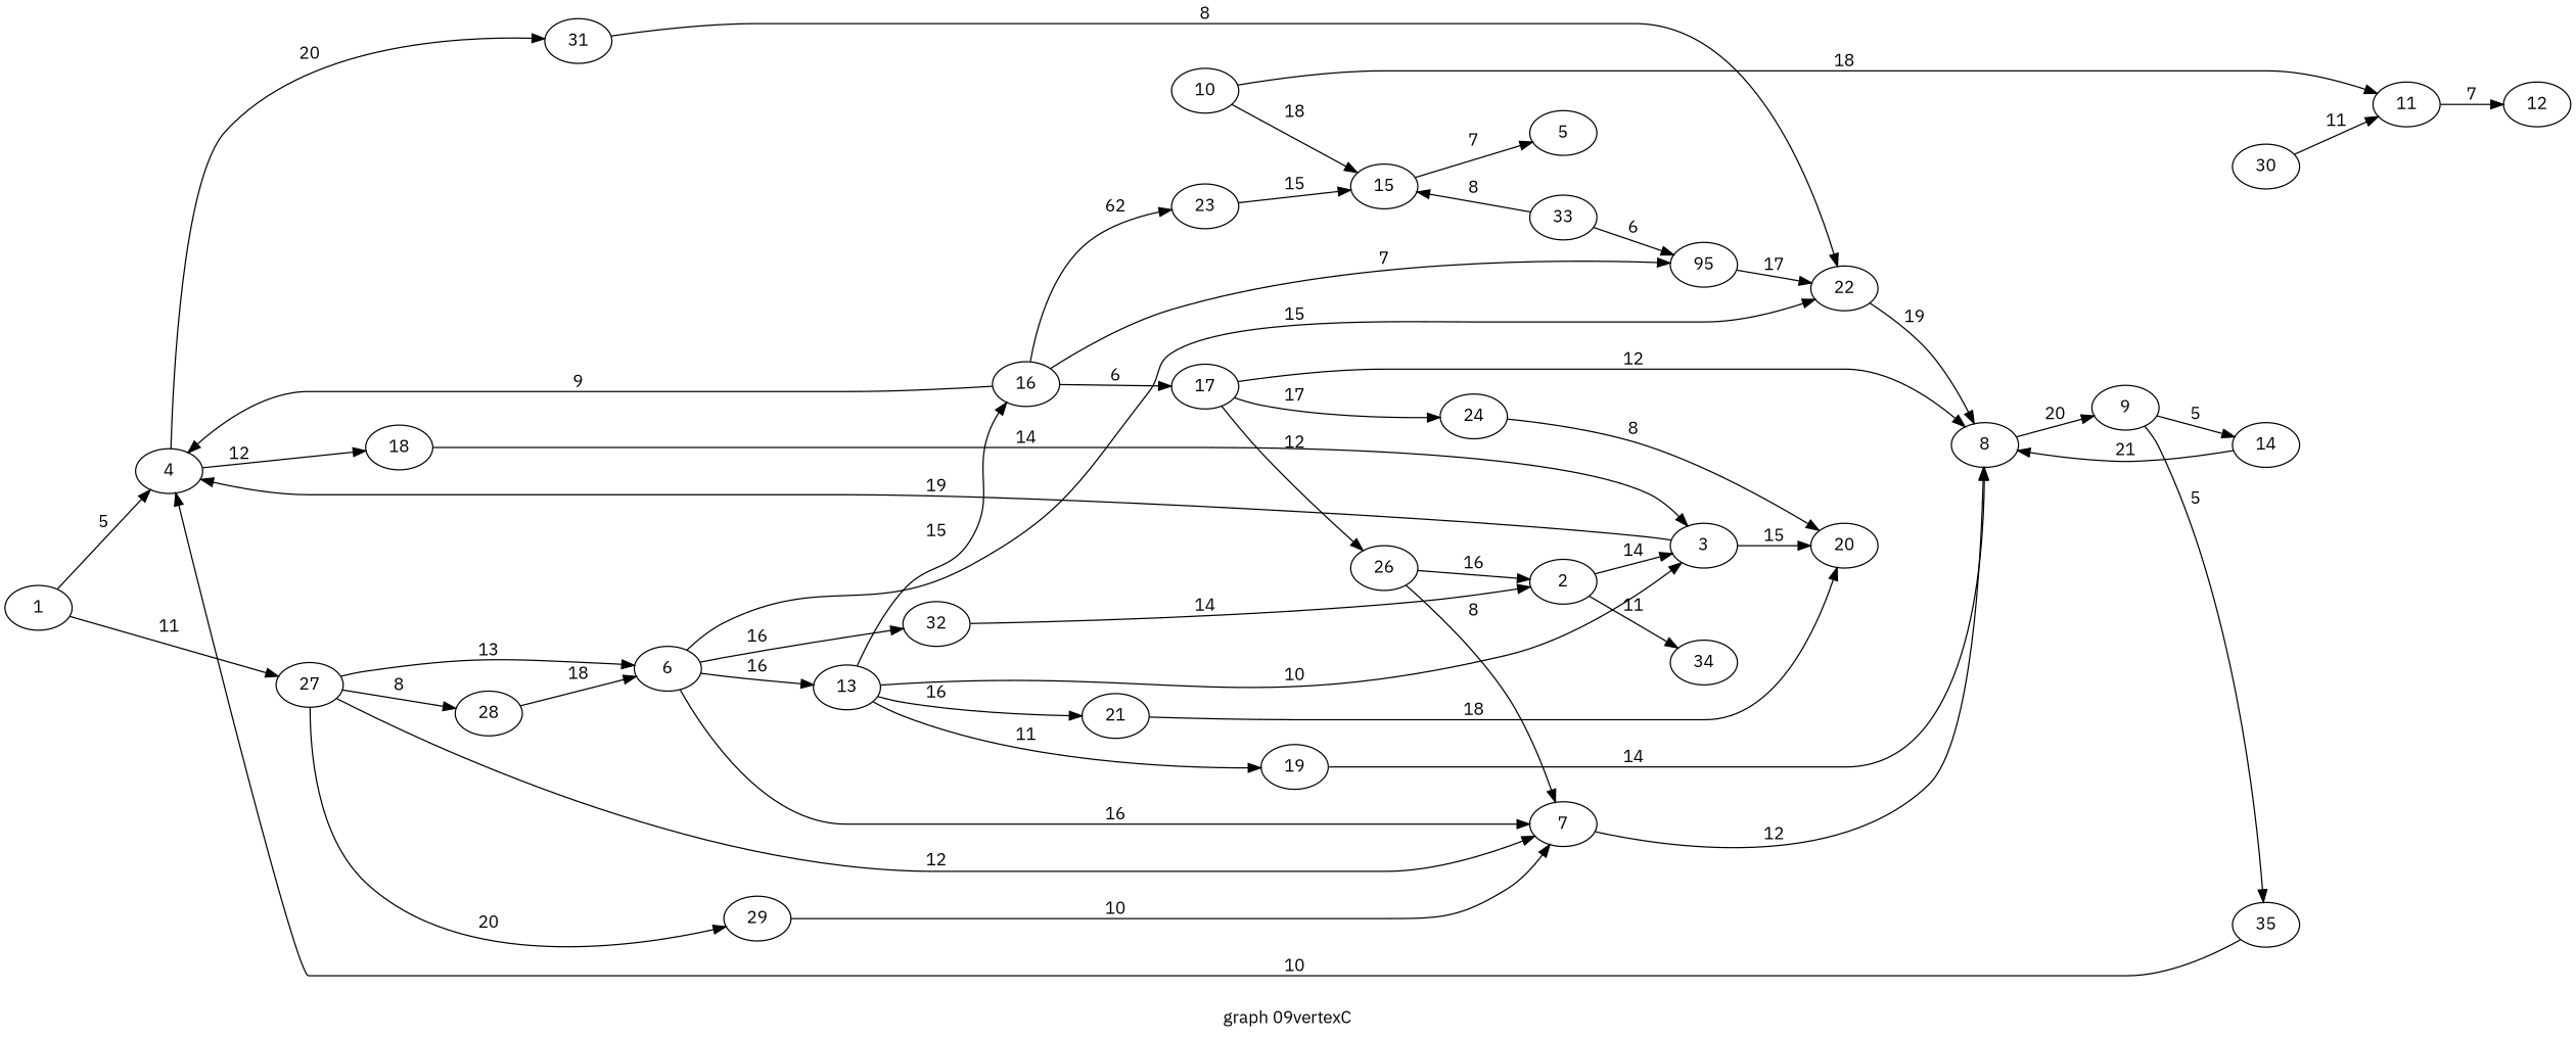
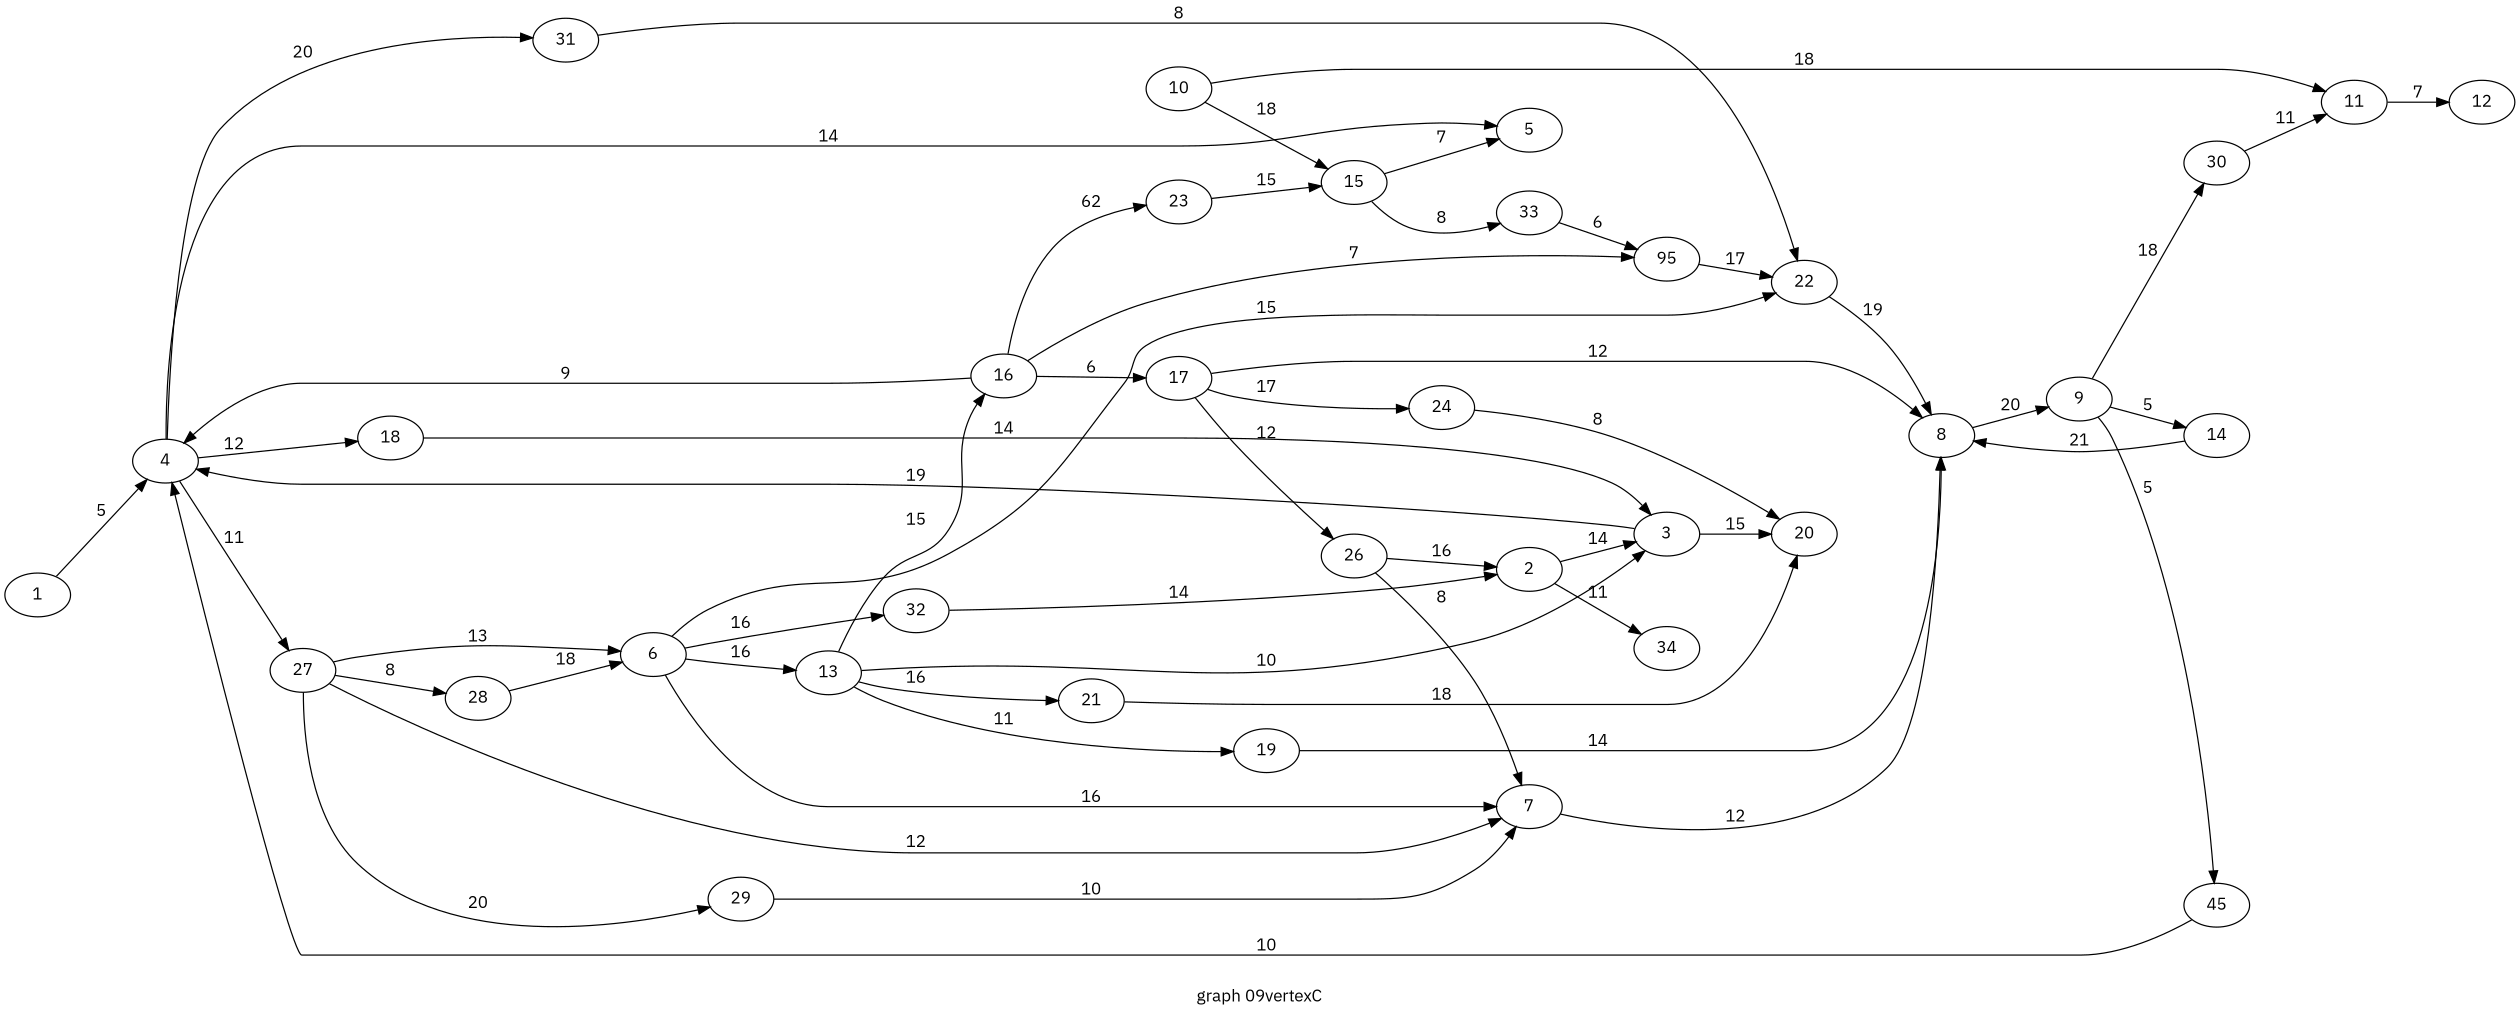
  digraph {
    fontname="IBM Plex Sans"
    label="graph 09vertexC"
    rankdir=LR
    node [fontname="IBM Plex Sans"]
    edge [fontname="IBM Plex Sans"]
    1
    4
    2
    3
    34
    20
    5
    18
    27
    31
    6
    7
    28
    29
    22
    13
    32
    8
    16
    19
    21
    9
    14
    30
-   35
+   35 [label=45]
    10
    11
    15
    12
    33
    17
    23
    n33 [label=95]
    24
    26
    1 -> 4 [label=" 5 "]
+   4 -> 5 [label=" 14 "]
    4 -> 18 [label=" 12 "]
-   1 -> 27 [label=" 11 "]
+   4 -> 27 [label=" 11 "]
    4 -> 31 [label=" 20 "]
    2 -> 3 [label=" 14 "]
    2 -> 34 [label=" 11 "]
    3 -> 4 [label=" 19 "]
    3 -> 20 [label=" 15 "]
    18 -> 3 [label=" 14 "]
    27 -> 6 [label=" 13 "]
    27 -> 7 [label=" 12 "]
    27 -> 28 [label=" 8 "]
    27 -> 29 [label=" 20 "]
    31 -> 22 [label=" 8 "]
    6 -> 7 [label=" 16 "]
    6 -> 22 [label=" 15 "]
    6 -> 13 [label=" 16 "]
    6 -> 32 [label=" 16 "]
    7 -> 8 [label=" 12 "]
    28 -> 6 [label=" 18 "]
    29 -> 7 [label=" 10 "]
    22 -> 8 [label=" 19 "]
    13 -> 3 [label=" 10 "]
    13 -> 16 [label=" 15 "]
    13 -> 19 [label=" 11 "]
    13 -> 21 [label=" 16 "]
    32 -> 2 [label=" 14 "]
    8 -> 9 [label=" 20 "]
    16 -> 4 [label=" 9 "]
    16 -> 17 [label=" 6 "]
    16 -> 23 [label=" 62 "]
    16 -> n33 [label=" 7 "]
    19 -> 8 [label=" 14 "]
    21 -> 20 [label=" 18 "]
    9 -> 14 [label=" 5 "]
+   9 -> 30 [label=" 18 "]
    9 -> 35 [label=" 5 "]
    14 -> 8 [label=" 21 "]
    30 -> 11 [label=" 11 "]
    35 -> 4 [label=" 10 "]
    10 -> 11 [label=" 18 "]
    10 -> 15 [label=" 18 "]
    11 -> 12 [label=" 7 "]
    15 -> 5 [label=" 7 "]
-   33 -> 15 [label=" 8 "]
+   15 -> 33 [label=" 8 "]
    33 -> n33 [label=" 6 "]
    17 -> 8 [label=" 12 "]
    17 -> 24 [label=" 17 "]
    17 -> 26 [label=" 12 "]
    23 -> 15 [label=" 15 "]
    n33 -> 22 [label=" 17 "]
    24 -> 20 [label=" 8 "]
    26 -> 2 [label=" 16 "]
    26 -> 7 [label=" 8 "]
  }
